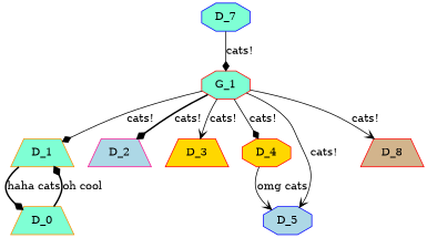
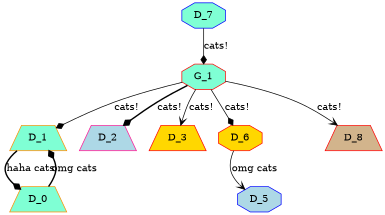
  digraph {
    fontname="DejaVu Serif"
    rankdir=TB
    node [color=red fillcolor=aquamarine fontname="DejaVu Serif" shape=trapezium style=filled]
    edge [arrowhead=diamond fontname="DejaVu Serif" style=solid]
    G_1 [shape=octagon]
    D_1 [color=darkorange]
    D_2 [color=deeppink fillcolor=lightblue]
    D_3 [fillcolor=gold]
-   D_4 [fillcolor=gold shape=octagon]
+   D_4 [fillcolor=gold shape=octagon label=D_6]
    D_5 [color=blue fillcolor=lightblue shape=octagon]
    D_8 [fillcolor=tan]
    n8 [color=darkorange label=D_0]
    D_7 [color=blue shape=octagon]
    G_1 -> D_1 [label="cats!"]
    G_1 -> D_2 [label="cats!" style=bold]
    G_1 -> D_3 [arrowhead=vee label="cats!"]
    G_1 -> D_4 [label="cats!"]
-   G_1 -> D_5 [arrowhead=vee label="cats!"]
    G_1 -> D_8 [arrowhead=vee label="cats!"]
    D_1 -> n8 [label="haha cats" style=bold]
    D_4 -> D_5 [arrowhead=vee label="omg cats"]
-   n8 -> D_1 [label="oh cool" style=bold]
+   n8 -> D_1 [label="omg cats" style=bold]
    D_7 -> G_1 [label="cats!"]
  }
